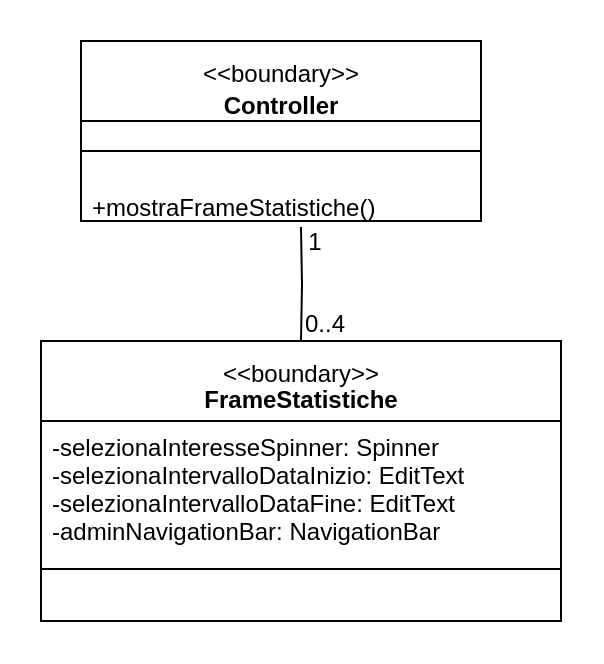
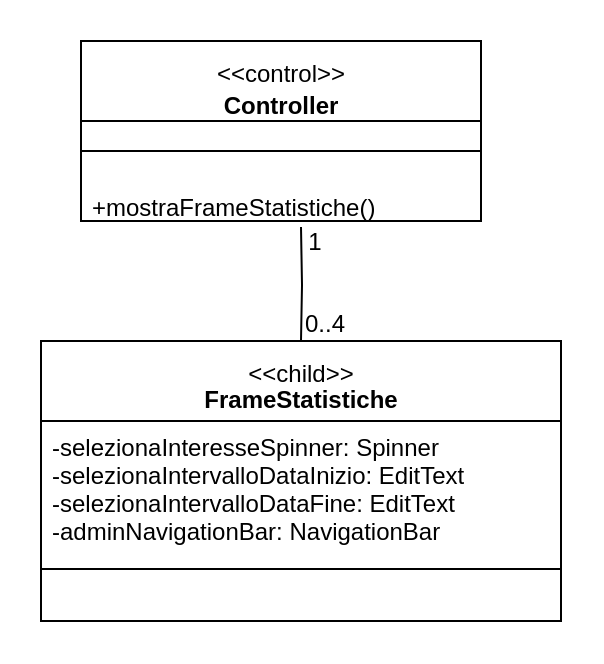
  <mxCell id="0" />
  <mxCell id="1" parent="0" />
- <mxCell id="2" value="&lt;p style=&quot;border-color: var(--border-color); font-weight: 400; margin: 4px 0px 0px; line-height: 12px;&quot;&gt;&amp;lt;&amp;lt;boundary&amp;gt;&amp;gt;&lt;/p&gt;&lt;p style=&quot;border-color: var(--border-color); font-weight: 400; margin: 4px 0px 0px; line-height: 12px;&quot;&gt;&lt;b style=&quot;border-color: var(--border-color);&quot;&gt;Controller&lt;/b&gt;&lt;/p&gt;" style="swimlane;fontStyle=1;align=center;verticalAlign=top;childLayout=stackLayout;horizontal=1;startSize=40;horizontalStack=0;resizeParent=1;resizeParentMax=0;resizeLast=0;collapsible=1;marginBottom=0;html=1;" parent="1" vertex="1"><mxGeometry x="40" y="20" width="200" height="90" as="geometry" /></mxCell>
+ <mxCell id="2" value="&lt;p style=&quot;border-color: var(--border-color); font-weight: 400; margin: 4px 0px 0px; line-height: 12px;&quot;&gt;&amp;lt;&amp;lt;control&amp;gt;&amp;gt;&lt;/p&gt;&lt;p style=&quot;border-color: var(--border-color); font-weight: 400; margin: 4px 0px 0px; line-height: 12px;&quot;&gt;&lt;b style=&quot;border-color: var(--border-color);&quot;&gt;Controller&lt;/b&gt;&lt;/p&gt;" style="swimlane;fontStyle=1;align=center;verticalAlign=top;childLayout=stackLayout;horizontal=1;startSize=40;horizontalStack=0;resizeParent=1;resizeParentMax=0;resizeLast=0;collapsible=1;marginBottom=0;html=1;" parent="1" vertex="1"><mxGeometry x="40" y="20" width="200" height="90" as="geometry" /></mxCell>
  <mxCell id="3" value="" style="line;strokeWidth=1;fillColor=none;align=left;verticalAlign=middle;spacingTop=-1;spacingLeft=3;spacingRight=3;rotatable=0;labelPosition=right;points=[];portConstraint=eastwest;strokeColor=inherit;" parent="2" vertex="1"><mxGeometry y="40" width="200" height="30" as="geometry" /></mxCell>
  <mxCell id="4" value="+mostraFrameStatistiche()" style="text;strokeColor=none;fillColor=none;align=left;verticalAlign=top;spacingLeft=4;spacingRight=4;overflow=hidden;rotatable=0;points=[[0,0.5],[1,0.5]];portConstraint=eastwest;" parent="2" vertex="1"><mxGeometry y="70" width="200" height="20" as="geometry" /></mxCell>
- <mxCell id="5" value="&lt;p style=&quot;border-color: var(--border-color); font-weight: 400; margin: 4px 0px 0px; line-height: 12px;&quot;&gt;&amp;lt;&amp;lt;boundary&amp;gt;&amp;gt;&lt;/p&gt;FrameStatistiche" style="swimlane;fontStyle=1;align=center;verticalAlign=top;childLayout=stackLayout;horizontal=1;startSize=40;horizontalStack=0;resizeParent=1;resizeParentMax=0;resizeLast=0;collapsible=1;marginBottom=0;html=1;" parent="1" vertex="1"><mxGeometry x="20" y="170" width="260" height="140" as="geometry" /></mxCell>
+ <mxCell id="5" value="&lt;p style=&quot;border-color: var(--border-color); font-weight: 400; margin: 4px 0px 0px; line-height: 12px;&quot;&gt;&amp;lt;&amp;lt;child&amp;gt;&amp;gt;&lt;/p&gt;FrameStatistiche" style="swimlane;fontStyle=1;align=center;verticalAlign=top;childLayout=stackLayout;horizontal=1;startSize=40;horizontalStack=0;resizeParent=1;resizeParentMax=0;resizeLast=0;collapsible=1;marginBottom=0;html=1;" parent="1" vertex="1"><mxGeometry x="20" y="170" width="260" height="140" as="geometry" /></mxCell>
  <mxCell id="6" value="-selezionaInteresseSpinner: Spinner&#10;-selezionaIntervalloDataInizio: EditText&#10;-selezionaIntervalloDataFine: EditText&#10;-adminNavigationBar: NavigationBar&#10;&#10;" style="text;strokeColor=none;fillColor=none;align=left;verticalAlign=top;spacingLeft=4;spacingRight=4;overflow=hidden;rotatable=0;points=[[0,0.5],[1,0.5]];portConstraint=eastwest;" parent="5" vertex="1"><mxGeometry y="40" width="260" height="70" as="geometry" /></mxCell>
  <mxCell id="7" value="" style="line;strokeWidth=1;fillColor=none;align=left;verticalAlign=middle;spacingTop=-1;spacingLeft=3;spacingRight=3;rotatable=0;labelPosition=right;points=[];portConstraint=eastwest;strokeColor=inherit;" parent="5" vertex="1"><mxGeometry y="110" width="260" height="8" as="geometry" /></mxCell>
  <mxCell id="8" value="+selezionaIntervalloDataInizio()" style="text;strokeColor=none;fillColor=none;align=left;verticalAlign=top;spacingLeft=4;spacingRight=4;overflow=hidden;rotatable=0;points=[[0,0.5],[1,0.5]];portConstraint=eastwest;fontColor=#FFFFFF;" parent="5" vertex="1"><mxGeometry y="118" width="260" height="22" as="geometry" /></mxCell>
  <mxCell id="9" value="" style="endArrow=none;html=1;edgeStyle=orthogonalEdgeStyle;rounded=0;fontColor=#FFFFFF;entryX=0.5;entryY=0;entryDx=0;entryDy=0;" edge="1" parent="1" target="5"><mxGeometry relative="1" as="geometry"><mxPoint x="150" y="113" as="sourcePoint" /><mxPoint x="210" y="280" as="targetPoint" /></mxGeometry></mxCell>
  <mxCell id="10" value="1" style="edgeLabel;resizable=0;html=1;align=left;verticalAlign=bottom;fontColor=#FFFFFF;" connectable="0" vertex="1" parent="9"><mxGeometry x="-1" relative="1" as="geometry"><mxPoint y="17" as="offset" /></mxGeometry></mxCell>
  <mxCell id="11" value="child" style="edgeLabel;resizable=0;html=1;align=right;verticalAlign=bottom;fontColor=#FFFFFF;" connectable="0" vertex="1" parent="9"><mxGeometry x="1" relative="1" as="geometry" /></mxCell>
  <mxCell id="12" value="1" style="text;html=1;align=center;verticalAlign=middle;resizable=0;points=[];autosize=1;strokeColor=none;fillColor=none;fontColor=#000000;" vertex="1" parent="1"><mxGeometry x="142" y="106" width="30" height="30" as="geometry" /></mxCell>
  <mxCell id="13" value="0..4" style="text;html=1;align=center;verticalAlign=middle;resizable=0;points=[];autosize=1;strokeColor=none;fillColor=none;fontColor=#000000;" vertex="1" parent="1"><mxGeometry x="142" y="147" width="40" height="30" as="geometry" /></mxCell>
